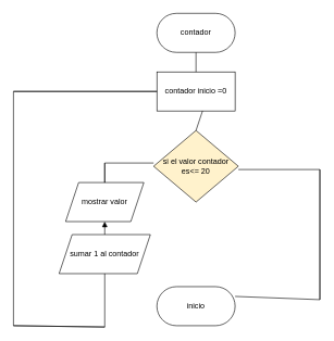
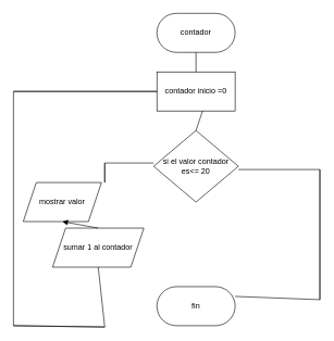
  <mxCell id="0" />
  <mxCell id="1" parent="0" />
  <mxCell id="2" value="contador" style="rounded=1;whiteSpace=wrap;html=1;arcSize=50;" vertex="1" parent="1"><mxGeometry x="240" y="20" width="120" height="60" as="geometry" /></mxCell>
  <mxCell id="3" value="contador inicio =0" style="rounded=0;whiteSpace=wrap;html=1;" vertex="1" parent="1"><mxGeometry x="240" y="110" width="120" height="60" as="geometry" /></mxCell>
- <mxCell id="4" value="si el valor contador es&amp;lt;= 20" style="rhombus;whiteSpace=wrap;html=1;fillColor=#fff2cc;" vertex="1" parent="1"><mxGeometry x="235" y="200" width="130" height="110" as="geometry" /></mxCell>
- <mxCell id="5" value="mostrar valor" style="shape=parallelogram;perimeter=parallelogramPerimeter;whiteSpace=wrap;html=1;fixedSize=1;" vertex="1" parent="1"><mxGeometry x="100" y="280" width="120" height="60" as="geometry" /></mxCell>
- <mxCell id="6" value="sumar 1 al contador" style="shape=parallelogram;perimeter=parallelogramPerimeter;whiteSpace=wrap;html=1;fixedSize=1;" vertex="1" parent="1"><mxGeometry x="90" y="360" width="140" height="60" as="geometry" /></mxCell>
+ <mxCell id="4" value="si el valor contador es&amp;lt;= 20" style="rhombus;whiteSpace=wrap;html=1;" vertex="1" parent="1"><mxGeometry x="235" y="200" width="130" height="110" as="geometry" /></mxCell>
+ <mxCell id="5" value="mostrar valor" style="shape=parallelogram;perimeter=parallelogramPerimeter;whiteSpace=wrap;html=1;fixedSize=1;" vertex="1" parent="1"><mxGeometry x="35" y="280" width="120" height="60" as="geometry" /></mxCell>
+ <mxCell id="6" value="sumar 1 al contador" style="shape=parallelogram;perimeter=parallelogramPerimeter;whiteSpace=wrap;html=1;fixedSize=1;" vertex="1" parent="1"><mxGeometry x="80" y="350" width="140" height="60" as="geometry" /></mxCell>
  <mxCell id="7" value="" style="endArrow=none;html=1;rounded=0;entryX=0.5;entryY=1;entryDx=0;entryDy=0;" edge="1" parent="1" target="2"><mxGeometry width="50" height="50" relative="1" as="geometry"><mxPoint x="300" y="110" as="sourcePoint" /><mxPoint x="340" y="200" as="targetPoint" /></mxGeometry></mxCell>
  <mxCell id="8" value="" style="endArrow=none;html=1;rounded=0;exitX=0.5;exitY=0;exitDx=0;exitDy=0;" edge="1" parent="1" source="4"><mxGeometry width="50" height="50" relative="1" as="geometry"><mxPoint x="260" y="220" as="sourcePoint" /><mxPoint x="310" y="170" as="targetPoint" /></mxGeometry></mxCell>
  <mxCell id="9" value="" style="endArrow=none;html=1;rounded=0;" edge="1" parent="1"><mxGeometry width="50" height="50" relative="1" as="geometry"><mxPoint x="160" y="250" as="sourcePoint" /><mxPoint x="235" y="250" as="targetPoint" /><Array as="points"><mxPoint x="160" y="280" /><mxPoint x="160" y="250" /></Array></mxGeometry></mxCell>
  <mxCell id="10" value="" style="endArrow=block;html=1;rounded=0;entryX=0.5;entryY=1;entryDx=0;entryDy=0;exitX=0.5;exitY=0;exitDx=0;exitDy=0;" edge="1" parent="1" source="6" target="5"><mxGeometry width="50" height="50" relative="1" as="geometry"><mxPoint x="290" y="250" as="sourcePoint" /><mxPoint x="340" y="200" as="targetPoint" /></mxGeometry></mxCell>
  <mxCell id="11" value="" style="endArrow=none;html=1;rounded=0;entryX=0.5;entryY=1;entryDx=0;entryDy=0;" edge="1" parent="1" target="6"><mxGeometry width="50" height="50" relative="1" as="geometry"><mxPoint x="160" y="502" as="sourcePoint" /><mxPoint x="340" y="200" as="targetPoint" /><Array as="points"><mxPoint x="20" y="500" /><mxPoint x="160" y="502" /></Array></mxGeometry></mxCell>
  <mxCell id="12" value="" style="endArrow=none;html=1;rounded=0;" edge="1" parent="1"><mxGeometry width="50" height="50" relative="1" as="geometry"><mxPoint x="20" y="500" as="sourcePoint" /><mxPoint x="20" y="140" as="targetPoint" /><Array as="points"><mxPoint x="20" y="140" /><mxPoint x="240" y="140" /></Array></mxGeometry></mxCell>
- <mxCell id="13" value="inicio" style="rounded=1;whiteSpace=wrap;html=1;arcSize=50;" vertex="1" parent="1"><mxGeometry x="240" y="440" width="120" height="60" as="geometry" /></mxCell>
+ <mxCell id="13" value="fin" style="rounded=1;whiteSpace=wrap;html=1;arcSize=50;" vertex="1" parent="1"><mxGeometry x="240" y="440" width="120" height="60" as="geometry" /></mxCell>
  <mxCell id="14" value="" style="endArrow=none;html=1;rounded=0;" edge="1" parent="1"><mxGeometry width="50" height="50" relative="1" as="geometry"><mxPoint x="365" y="260" as="sourcePoint" /><mxPoint x="490" y="260" as="targetPoint" /><Array as="points"><mxPoint x="490" y="260" /><mxPoint x="490" y="460" /></Array></mxGeometry></mxCell>
  <mxCell id="15" value="" style="endArrow=none;html=1;rounded=0;exitX=1;exitY=0.25;exitDx=0;exitDy=0;" edge="1" parent="1" source="13"><mxGeometry width="50" height="50" relative="1" as="geometry"><mxPoint x="290" y="360" as="sourcePoint" /><mxPoint x="490" y="460" as="targetPoint" /></mxGeometry></mxCell>
